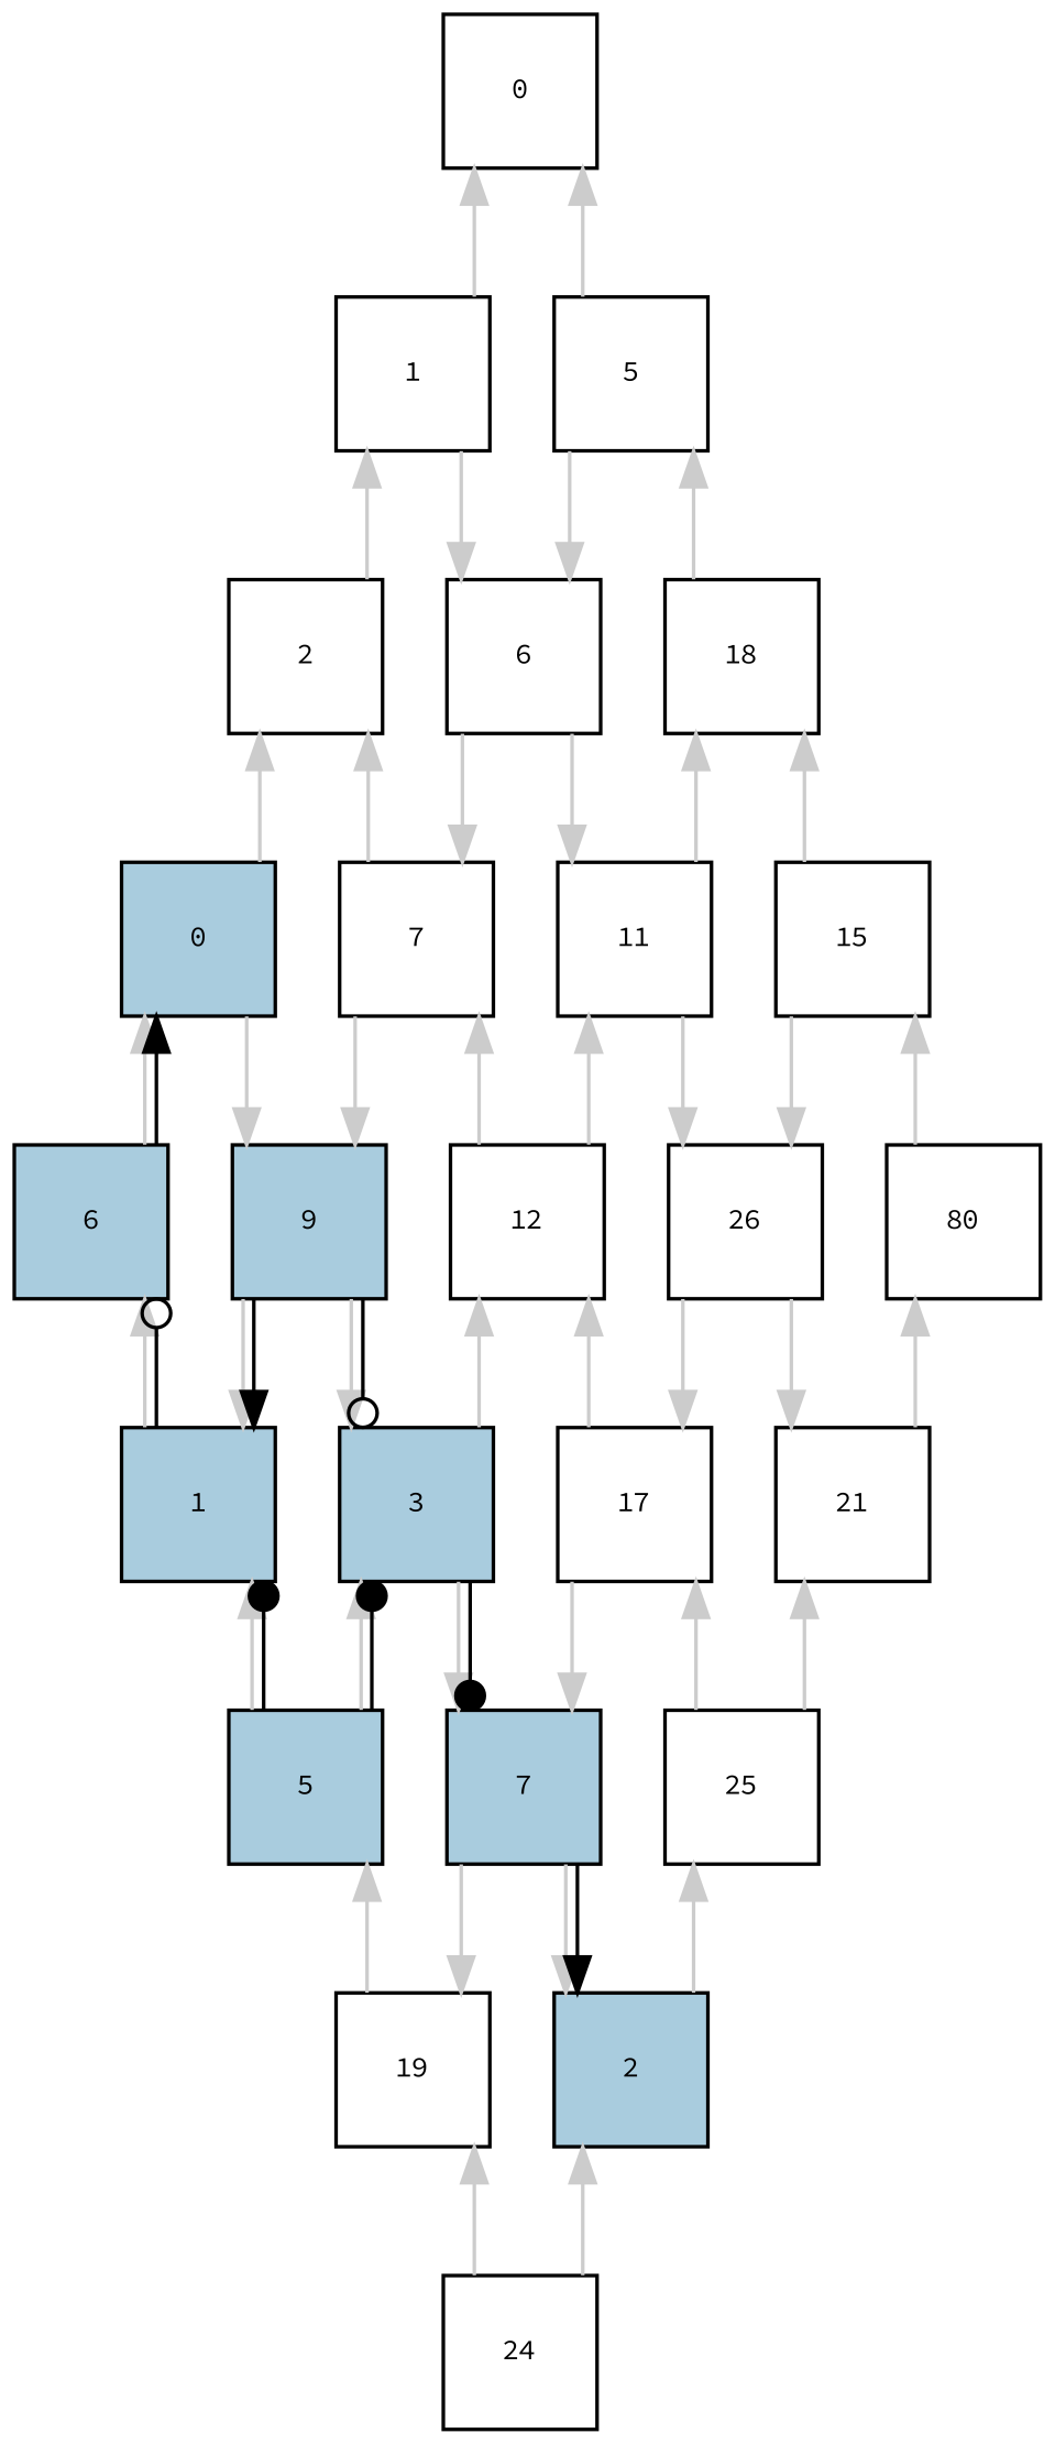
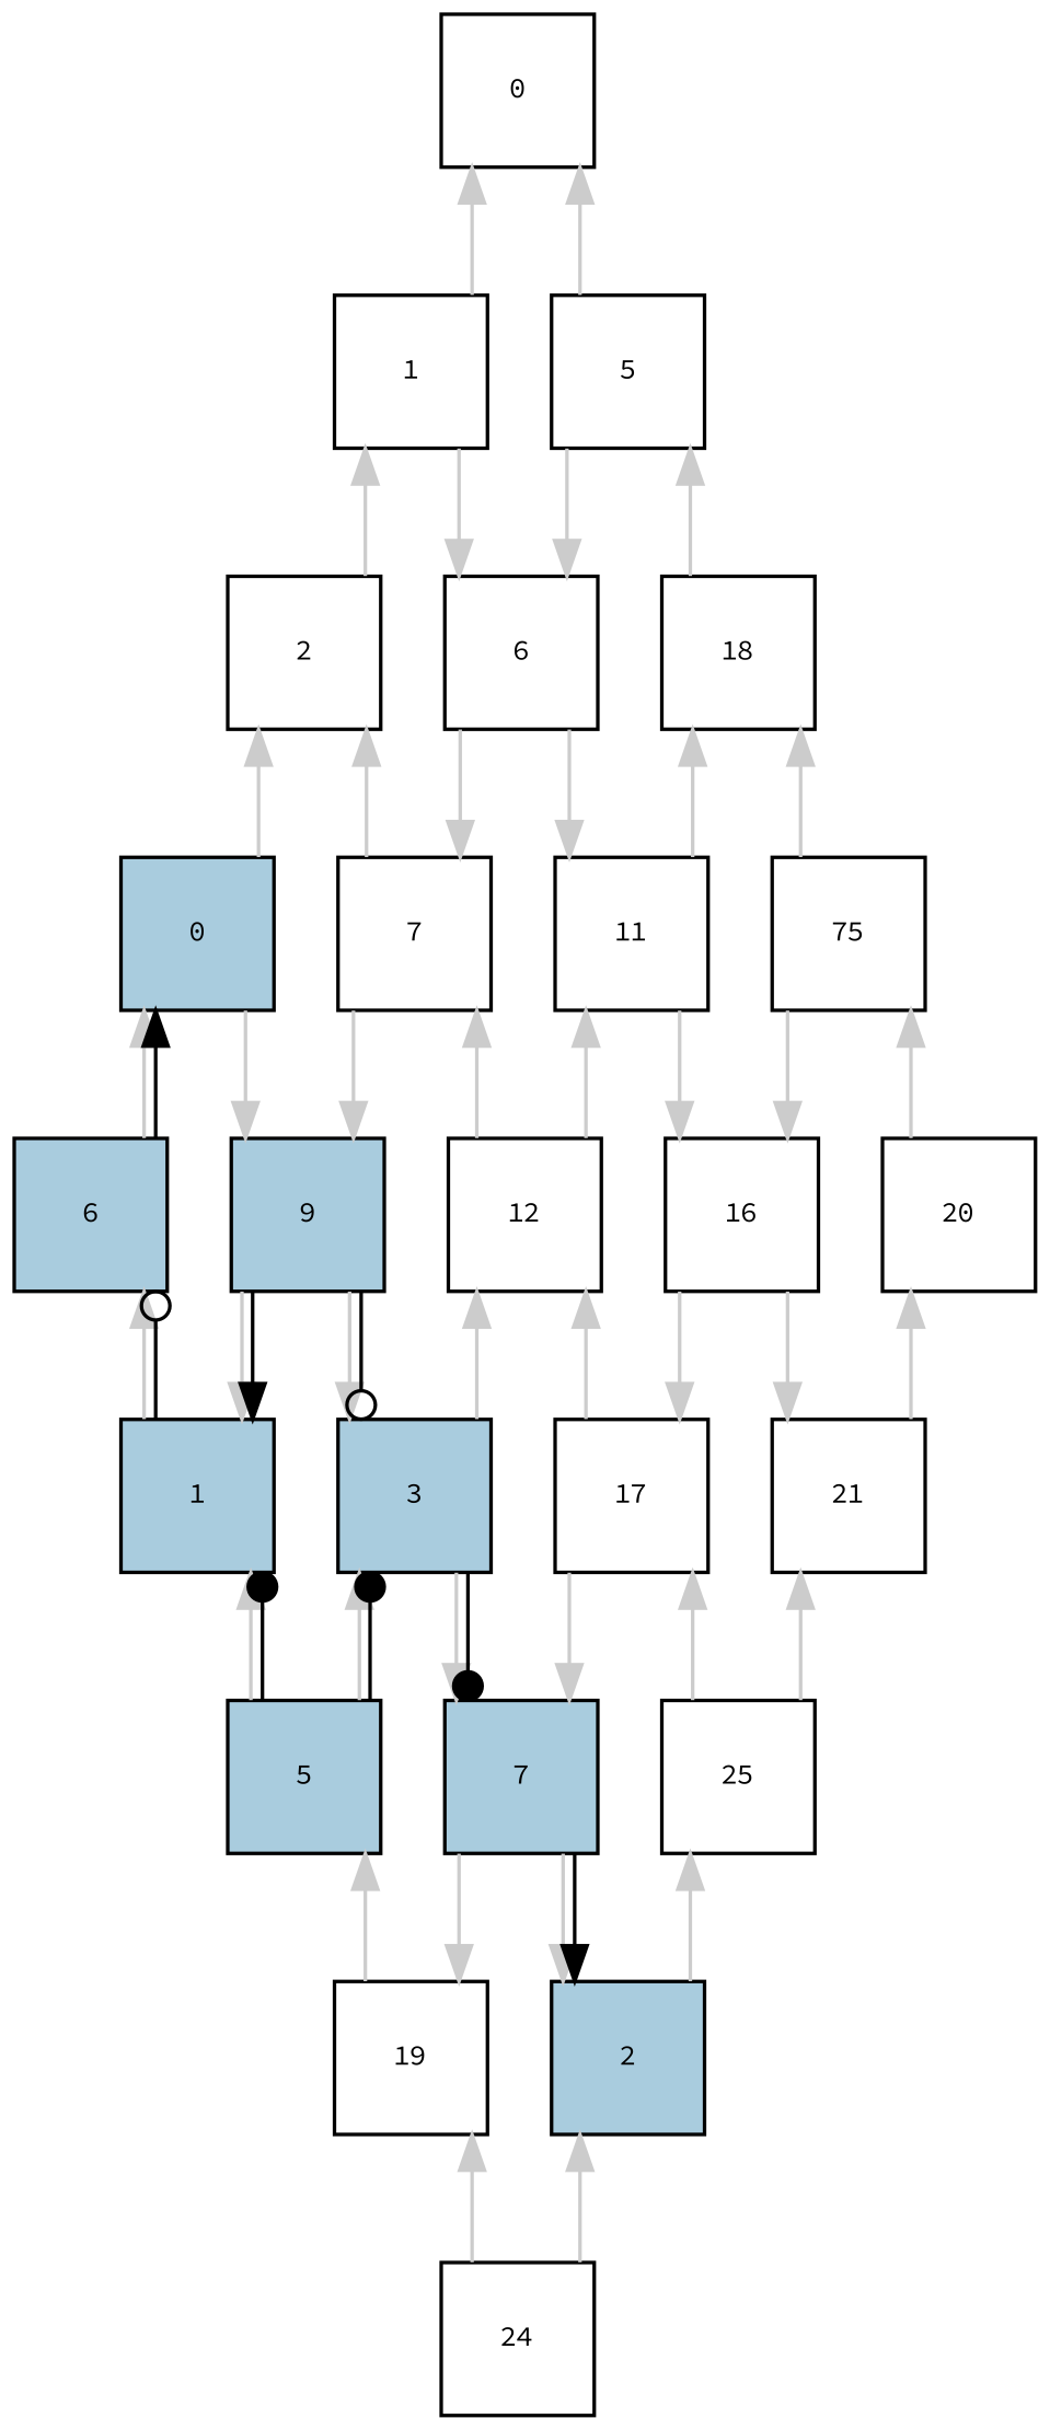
  digraph {
    fontname="Source Code Pro"
    rank=same
    rankdir=TB
    splines=ortho
    node [fillcolor="#ffffff" fixedsize=true fontname="Source Code Pro" fontsize=8 shape=square style=filled]
    edge [constraint=false fontname="Source Code Pro" style=vis]
    0 [width=0.6]
    1 [width=0.6]
    5 [width=0.6]
    2 [width=0.6]
    6 [width=0.6]
    n6 [label=18 width=0.6]
    n7 [fillcolor="#a9ccde" label=0 width=0.6]
    7 [width=0.6]
    11 [width=0.6]
    n10 [fillcolor="#a9ccde" label=6 width=0.6]
    n11 [fillcolor="#a9ccde" label=9 width=0.6]
    12 [width=0.6]
    n13 [fillcolor="#a9ccde" label=1 width=0.6]
    n14 [fillcolor="#a9ccde" label=3 width=0.6]
    n15 [fillcolor="#a9ccde" label=5 width=0.6]
-   15 [width=0.6]
-   16 [width=0.6 label=26]
+   15 [width=0.6 label=75]
+   16 [width=0.6]
    17 [width=0.6]
    n19 [fillcolor="#a9ccde" label=7 width=0.6]
    19 [width=0.6]
-   20 [width=0.6 label=80]
+   20 [width=0.6]
    21 [width=0.6]
    n23 [label=25 width=0.6]
    n24 [fillcolor="#a9ccde" label=2 width=0.6]
    24 [width=0.6]
    0 -> 1 [constraint=true style=invis]
    0 -> 5 [constraint=true style=invis]
    1 -> 0 [color="#cccccc"]
    1 -> 2 [constraint=true style=invis]
    1 -> 6 [color="#cccccc"]
    1 -> 6 [constraint=true style=invis]
    5 -> 0 [color="#cccccc"]
    5 -> 6 [color="#cccccc"]
    5 -> 6 [constraint=true style=invis]
    5 -> n6 [constraint=true style=invis]
    2 -> 1 [color="#cccccc"]
    2 -> n7 [constraint=true style=invis]
    2 -> 7 [constraint=true style=invis]
    6 -> 7 [color="#cccccc"]
    6 -> 7 [constraint=true style=invis]
    6 -> 11 [color="#cccccc"]
    6 -> 11 [constraint=true style=invis]
    n6 -> 5 [color="#cccccc"]
    n6 -> 11 [constraint=true style=invis]
    n6 -> 15 [constraint=true style=invis]
    n7 -> 2 [color="#cccccc"]
    n7 -> n10 [constraint=true style=invis]
    n7 -> n11 [color="#cccccc"]
    n7 -> n11 [constraint=true style=invis]
    7 -> 2 [color="#cccccc"]
    7 -> n11 [color="#cccccc"]
    7 -> n11 [constraint=true style=invis]
    7 -> 12 [constraint=true style=invis]
    11 -> n6 [color="#cccccc"]
    11 -> 12 [constraint=true style=invis]
    11 -> 16 [color="#cccccc"]
    11 -> 16 [constraint=true style=invis]
    n10 -> n7 [color="#cccccc"]
    n10 -> n7 [arrowhead=normal]
    n10 -> n13 [constraint=true style=invis]
    n11 -> n13 [color="#cccccc"]
    n11 -> n13 [arrowhead=normal]
    n11 -> n13 [constraint=true style=invis]
    n11 -> n14 [color="#cccccc"]
    n11 -> n14 [arrowhead=odot]
    n11 -> n14 [constraint=true style=invis]
    12 -> 7 [color="#cccccc"]
    12 -> 11 [color="#cccccc"]
    12 -> n14 [constraint=true style=invis]
    12 -> 17 [constraint=true style=invis]
    n13 -> n10 [color="#cccccc"]
    n13 -> n10 [arrowhead=odot]
    n13 -> n15 [constraint=true style=invis]
    n14 -> 12 [color="#cccccc"]
    n14 -> n15 [constraint=true style=invis]
    n14 -> n19 [color="#cccccc"]
    n14 -> n19 [arrowhead=dot]
    n14 -> n19 [constraint=true style=invis]
    n15 -> n13 [color="#cccccc"]
    n15 -> n13 [arrowhead=dot]
    n15 -> n14 [color="#cccccc"]
    n15 -> n14 [arrowhead=dot]
    n15 -> 19 [constraint=true style=invis]
    15 -> n6 [color="#cccccc"]
    15 -> 16 [color="#cccccc"]
    15 -> 16 [constraint=true style=invis]
    15 -> 20 [constraint=true style=invis]
    16 -> 17 [color="#cccccc"]
    16 -> 17 [constraint=true style=invis]
    16 -> 21 [color="#cccccc"]
    16 -> 21 [constraint=true style=invis]
    17 -> 12 [color="#cccccc"]
    17 -> n19 [color="#cccccc"]
    17 -> n19 [constraint=true style=invis]
    17 -> n23 [constraint=true style=invis]
    n19 -> 19 [color="#cccccc"]
    n19 -> 19 [constraint=true style=invis]
    n19 -> n24 [color="#cccccc"]
    n19 -> n24 [arrowhead=normal]
    n19 -> n24 [constraint=true style=invis]
    19 -> n15 [color="#cccccc"]
    19 -> 24 [constraint=true style=invis]
    20 -> 15 [color="#cccccc"]
    20 -> 21 [constraint=true style=invis]
    21 -> 20 [color="#cccccc"]
    21 -> n23 [constraint=true style=invis]
    n23 -> 17 [color="#cccccc"]
    n23 -> 21 [color="#cccccc"]
    n23 -> n24 [constraint=true style=invis]
    n24 -> n23 [color="#cccccc"]
    n24 -> 24 [constraint=true style=invis]
    24 -> 19 [color="#cccccc"]
    24 -> n24 [color="#cccccc"]
  }
